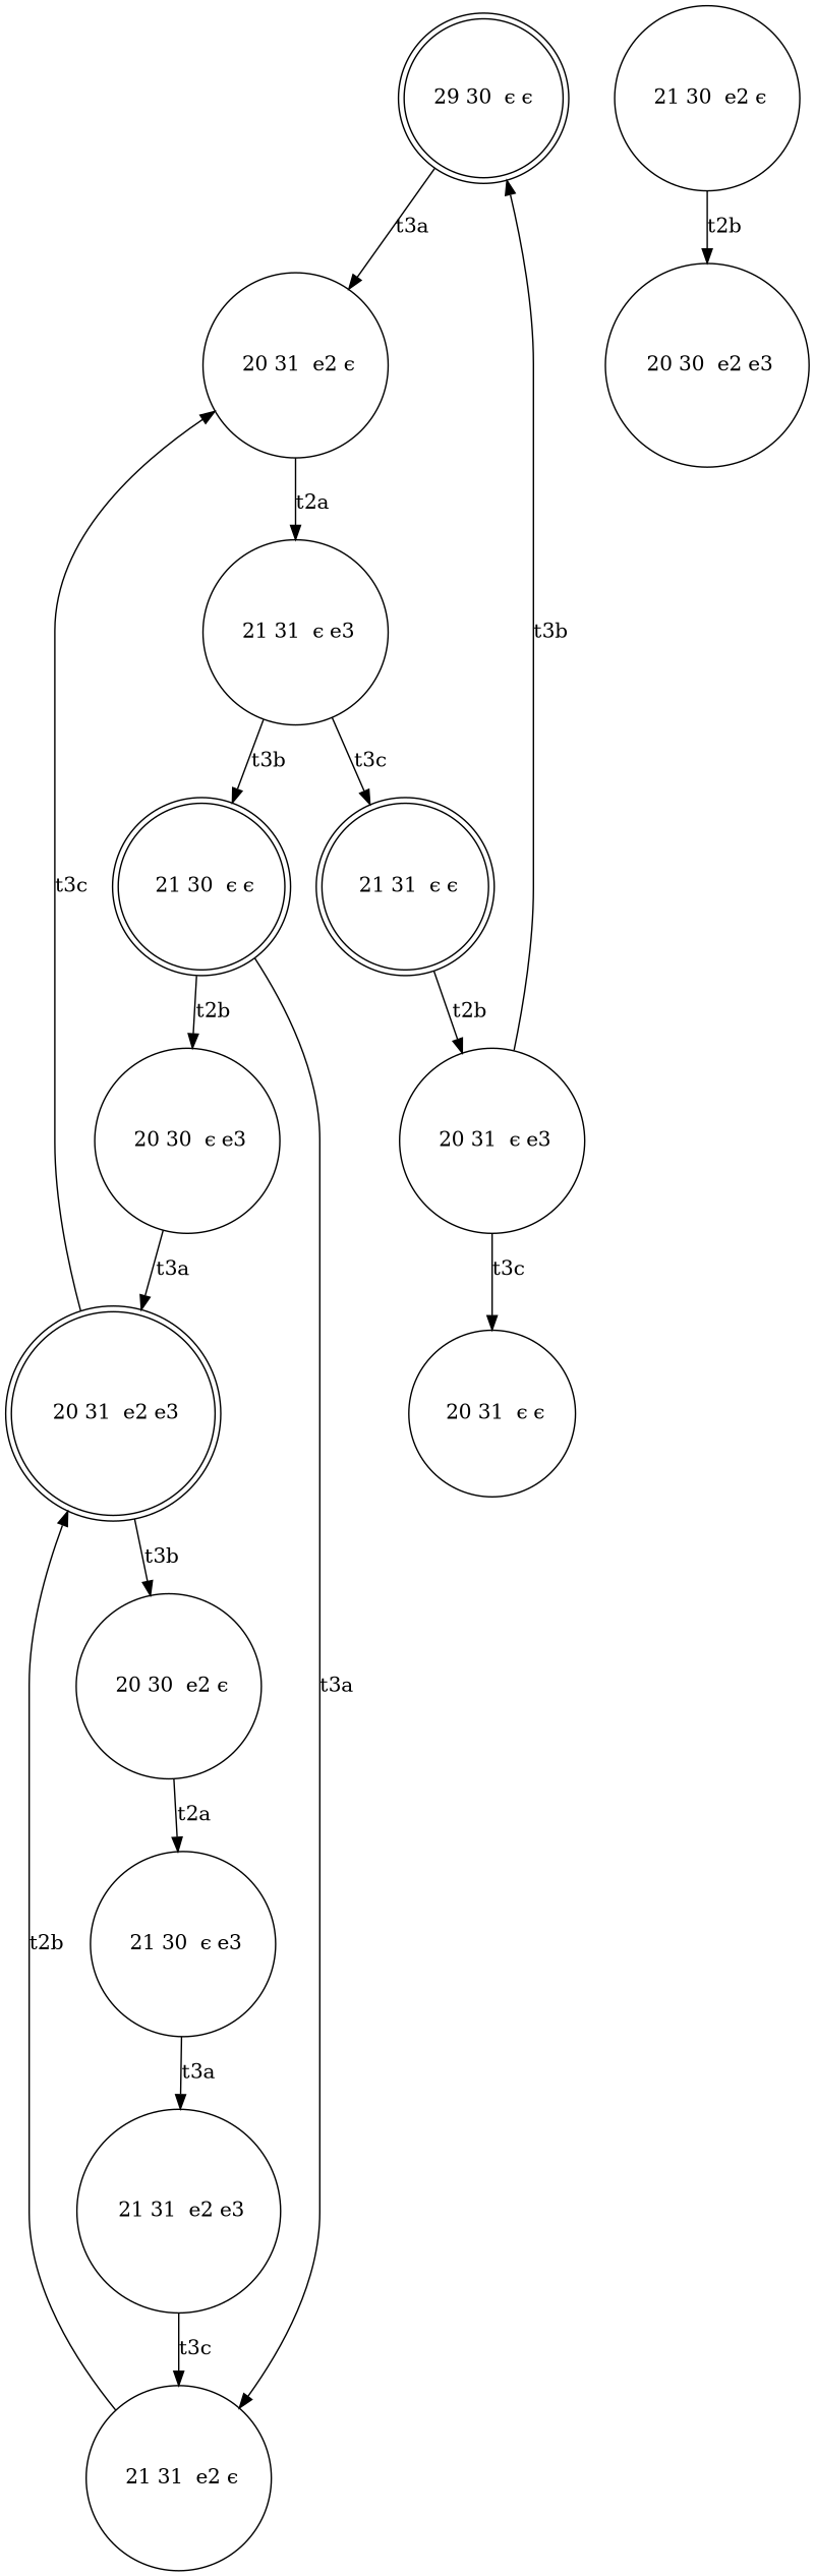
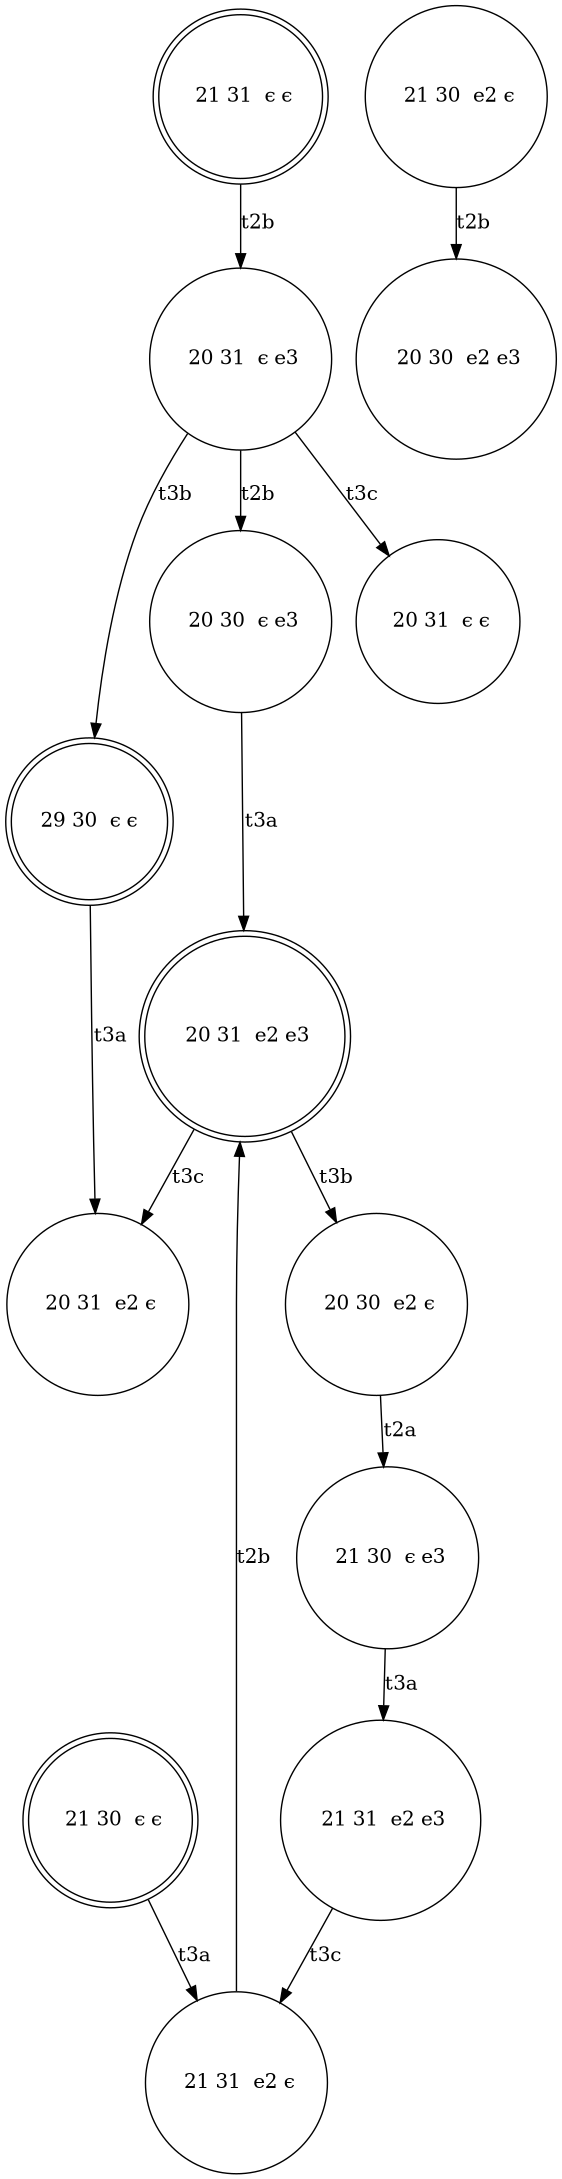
  digraph {
    node [shape=circle]
    n1 [label="29 30  ϵ ϵ" shape=doublecircle]
    " 20 31  e2 ϵ"
-   " 21 31  ϵ e3"
    " 21 30  ϵ ϵ" [shape=doublecircle]
    " 21 31  ϵ ϵ" [shape=doublecircle]
    " 20 30  ϵ e3"
    " 21 31  e2 ϵ"
    " 20 31  ϵ e3"
    " 20 31  e2 e3" [shape=doublecircle]
    " 20 30  e2 ϵ"
    " 21 30  ϵ e3"
    " 21 31  e2 e3"
    " 21 30  e2 ϵ"
    " 20 30  e2 e3"
    " 20 31  ϵ ϵ"
    n1 -> " 20 31  e2 ϵ" [label=t3a]
-   " 20 31  e2 ϵ" -> " 21 31  ϵ e3" [label=t2a]
-   " 21 31  ϵ e3" -> " 21 30  ϵ ϵ" [label=t3b]
-   " 21 31  ϵ e3" -> " 21 31  ϵ ϵ" [label=t3c]
-   " 21 30  ϵ ϵ" -> " 20 30  ϵ e3" [label=t2b]
+   " 20 31  ϵ e3" -> " 20 30  ϵ e3" [label=t2b]
    " 21 30  ϵ ϵ" -> " 21 31  e2 ϵ" [label=t3a]
    " 21 31  ϵ ϵ" -> " 20 31  ϵ e3" [label=t2b]
    " 20 30  ϵ e3" -> " 20 31  e2 e3" [label=t3a]
    " 21 31  e2 ϵ" -> " 20 31  e2 e3" [label=t2b]
    " 20 31  ϵ e3" -> n1 [label=t3b]
    " 20 31  ϵ e3" -> " 20 31  ϵ ϵ" [label=t3c]
    " 20 31  e2 e3" -> " 20 31  e2 ϵ" [label=t3c]
    " 20 31  e2 e3" -> " 20 30  e2 ϵ" [label=t3b]
    " 20 30  e2 ϵ" -> " 21 30  ϵ e3" [label=t2a]
    " 21 30  ϵ e3" -> " 21 31  e2 e3" [label=t3a]
    " 21 31  e2 e3" -> " 21 31  e2 ϵ" [label=t3c]
    " 21 30  e2 ϵ" -> " 20 30  e2 e3" [label=t2b]
  }
